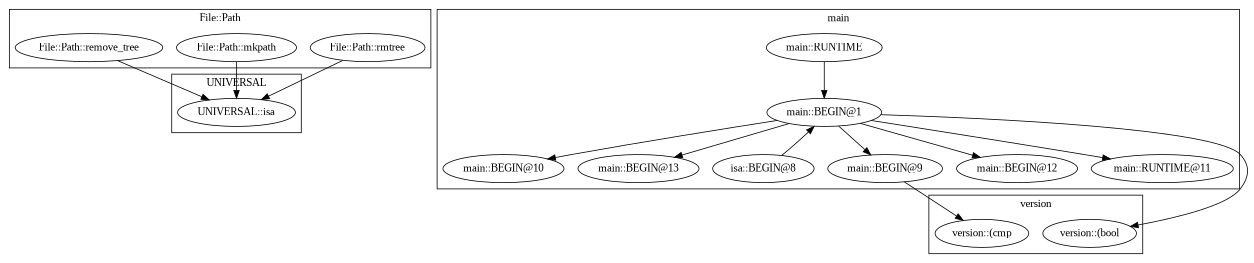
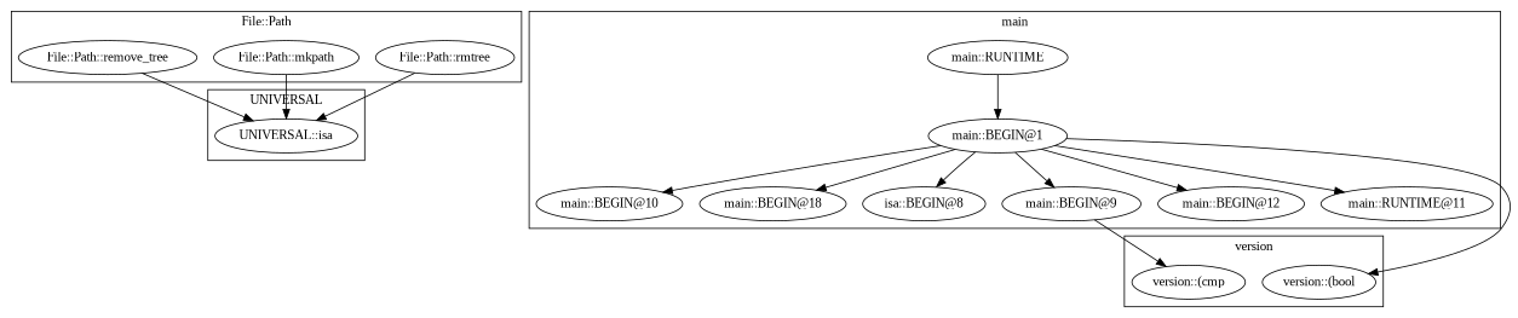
  digraph {
    fontname="Liberation Serif"
    node [fontname="Liberation Serif"]
    edge [fontname="Liberation Serif"]
    "File::Path::rmtree"
    "File::Path::mkpath"
    "File::Path::remove_tree"
    "UNIVERSAL::isa"
    "version::(bool"
    "version::(cmp"
    "main::BEGIN@10"
    "main::BEGIN@1"
-   "main::BEGIN@13"
+   "main::BEGIN@13" [label="main::BEGIN@18"]
    n10 [label="isa::BEGIN@8"]
    "main::BEGIN@9"
    "main::BEGIN@12"
    "main::RUNTIME"
    n14 [label="main::RUNTIME@11"]
    subgraph cluster_1 {
      label="File::Path"
      "File::Path::rmtree"
      "File::Path::mkpath"
      "File::Path::remove_tree"
    }
    subgraph cluster_2 {
      label=UNIVERSAL
      "UNIVERSAL::isa"
    }
    subgraph cluster_3 {
      label=version
      "version::(bool"
      "version::(cmp"
    }
    subgraph cluster_4 {
      label=main
      "main::BEGIN@10"
      "main::BEGIN@1"
      "main::BEGIN@13"
      n10
      "main::BEGIN@9"
      "main::BEGIN@12"
      "main::RUNTIME"
      n14
    }
    "File::Path::rmtree" -> "UNIVERSAL::isa"
    "File::Path::mkpath" -> "UNIVERSAL::isa"
    "File::Path::remove_tree" -> "UNIVERSAL::isa"
    "main::BEGIN@1" -> "version::(bool"
    "main::BEGIN@1" -> "main::BEGIN@10"
    "main::BEGIN@1" -> "main::BEGIN@13"
-   n10 -> "main::BEGIN@1"
+   "main::BEGIN@1" -> n10
    "main::BEGIN@1" -> "main::BEGIN@9"
    "main::BEGIN@1" -> "main::BEGIN@12"
    "main::BEGIN@1" -> n14
    "main::BEGIN@9" -> "version::(cmp"
    "main::RUNTIME" -> "main::BEGIN@1"
  }
